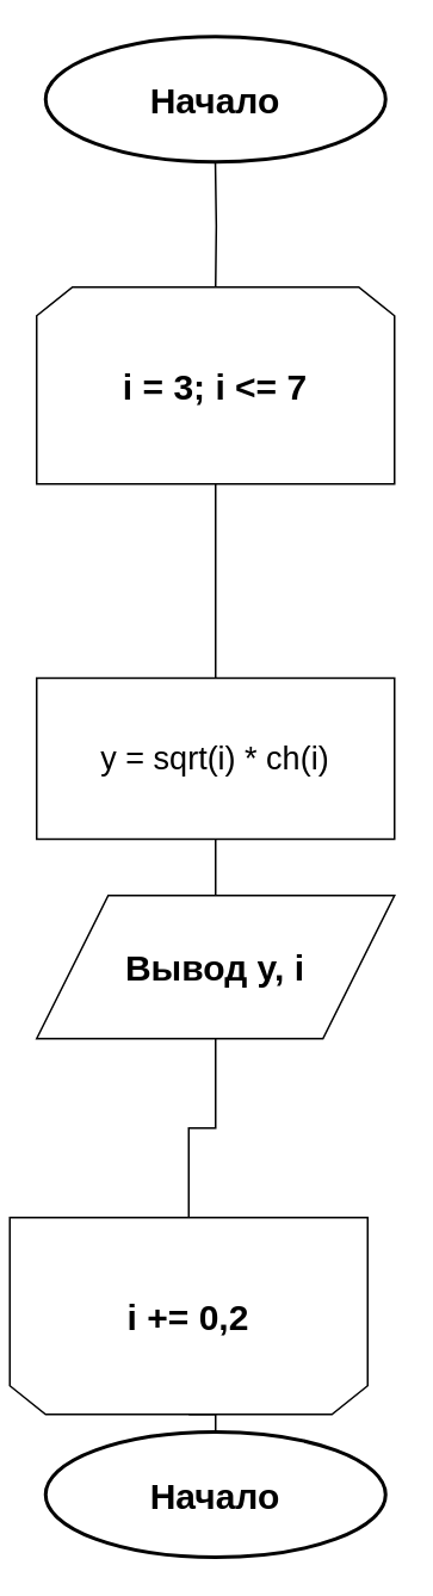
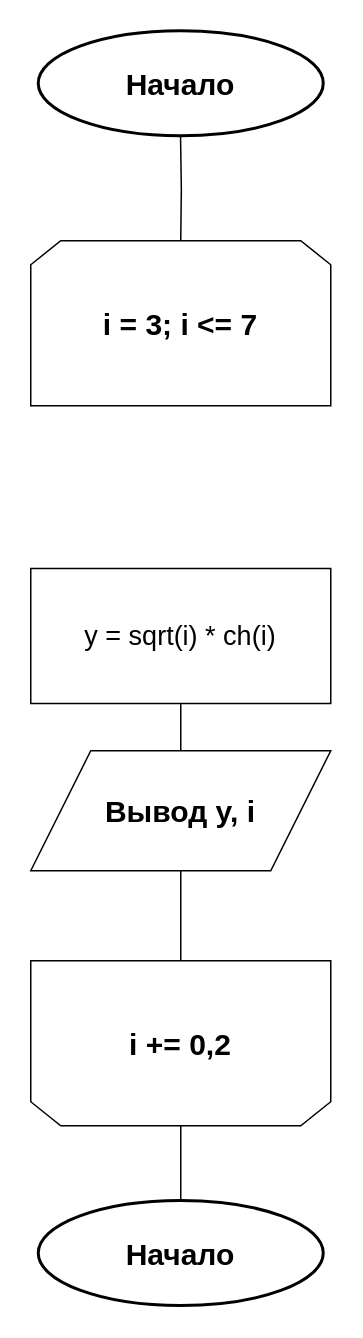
  <mxCell id="0" />
  <mxCell id="1" parent="0" />
  <mxCell id="2" style="edgeStyle=orthogonalEdgeStyle;rounded=0;orthogonalLoop=1;jettySize=auto;html=1;exitX=0.5;exitY=1;exitDx=0;exitDy=0;entryX=0.5;entryY=0;entryDx=0;entryDy=0;endArrow=none;endFill=0;" parent="1" target="3" edge="1"><mxGeometry relative="1" as="geometry"><mxPoint x="119.857" y="90.286" as="sourcePoint" /></mxGeometry></mxCell>
  <mxCell id="3" value="&lt;b&gt;&lt;font style=&quot;font-size: 20px&quot;&gt;i = 3; i &amp;lt;= 7&lt;/font&gt;&lt;/b&gt;" style="shape=loopLimit;whiteSpace=wrap;html=1;" parent="1" vertex="1"><mxGeometry x="20" y="160" width="200" height="110" as="geometry" /></mxCell>
- <mxCell id="4" style="edgeStyle=orthogonalEdgeStyle;rounded=0;orthogonalLoop=1;jettySize=auto;html=1;exitX=0.5;exitY=0;exitDx=0;exitDy=0;entryX=0.5;entryY=1;entryDx=0;entryDy=0;endArrow=none;endFill=0;" parent="1" source="6" target="3" edge="1"><mxGeometry relative="1" as="geometry" /></mxCell>
  <mxCell id="5" style="edgeStyle=orthogonalEdgeStyle;rounded=0;orthogonalLoop=1;jettySize=auto;html=1;exitX=0.5;exitY=1;exitDx=0;exitDy=0;entryX=0.5;entryY=0;entryDx=0;entryDy=0;endArrow=none;endFill=0;" parent="1" source="6" target="10" edge="1"><mxGeometry relative="1" as="geometry" /></mxCell>
  <mxCell id="6" value="&lt;span style=&quot;font-size: 18px&quot;&gt;y = sqrt(i) * ch(i)&lt;/span&gt;" style="rounded=0;whiteSpace=wrap;html=1;" parent="1" vertex="1"><mxGeometry x="20" y="378.5" width="200" height="90" as="geometry" /></mxCell>
  <mxCell id="7" style="edgeStyle=orthogonalEdgeStyle;rounded=0;orthogonalLoop=1;jettySize=auto;html=1;exitX=0.5;exitY=0;exitDx=0;exitDy=0;entryX=0.5;entryY=0;entryDx=0;entryDy=0;endArrow=none;endFill=0;" parent="1" source="8" edge="1"><mxGeometry relative="1" as="geometry"><mxPoint x="120" y="801" as="targetPoint" /></mxGeometry></mxCell>
- <mxCell id="8" value="&lt;b&gt;&lt;font style=&quot;font-size: 20px&quot;&gt;i += 0,2&lt;/font&gt;&lt;/b&gt;" style="shape=loopLimit;whiteSpace=wrap;html=1;direction=west;" parent="1" vertex="1"><mxGeometry x="5" y="680" width="200" height="110" as="geometry" /></mxCell>
+ <mxCell id="8" value="&lt;b&gt;&lt;font style=&quot;font-size: 20px&quot;&gt;i += 0,2&lt;/font&gt;&lt;/b&gt;" style="shape=loopLimit;whiteSpace=wrap;html=1;direction=west;" parent="1" vertex="1"><mxGeometry x="20" y="640" width="200" height="110" as="geometry" /></mxCell>
  <mxCell id="9" style="edgeStyle=orthogonalEdgeStyle;rounded=0;orthogonalLoop=1;jettySize=auto;html=1;exitX=0.5;exitY=1;exitDx=0;exitDy=0;entryX=0.5;entryY=1;entryDx=0;entryDy=0;endArrow=none;endFill=0;" parent="1" source="10" target="8" edge="1"><mxGeometry relative="1" as="geometry" /></mxCell>
  <mxCell id="10" value="&lt;font style=&quot;font-size: 20px&quot;&gt;&lt;b&gt;Вывод y, i&lt;/b&gt;&lt;/font&gt;&lt;span style=&quot;font-family: &amp;#34;helvetica&amp;#34; , &amp;#34;arial&amp;#34; , sans-serif ; font-size: 0px ; white-space: nowrap&quot;&gt;%3CmxGraphModel%3E%3Croot%3E%3CmxCell%20id%3D%220%22%2F%3E%3CmxCell%20id%3D%221%22%20parent%3D%220%22%2F%3E%3CmxCell%20id%3D%222%22%20value%3D%22%26lt%3Bb%20style%3D%26quot%3Bfont-size%3A%2020px%26quot%3B%26gt%3B%D0%9A%D0%BE%D0%BD%D0%B5%D1%86%26lt%3B%2Fb%26gt%3B%22%20style%3D%22rounded%3D1%3BwhiteSpace%3Dwrap%3Bhtml%3D1%3B%22%20vertex%3D%221%22%20parent%3D%221%22%3E%3CmxGeometry%20x%3D%22240%22%20y%3D%221332%22%20width%3D%22200%22%20height%3D%2260%22%20as%3D%22geometry%22%2F%3E%3C%2FmxCell%3E%3C%2Froot%3E%3C%2FmxGraphModel%3E&lt;/span&gt;" style="shape=parallelogram;perimeter=parallelogramPerimeter;whiteSpace=wrap;html=1;" parent="1" vertex="1"><mxGeometry x="20" y="500" width="200" height="80" as="geometry" /></mxCell>
  <mxCell id="11" value="&lt;b&gt;&lt;font style=&quot;font-size: 20px&quot;&gt;Начало&lt;/font&gt;&lt;/b&gt;" style="strokeWidth=2;html=1;shape=mxgraph.flowchart.start_1;whiteSpace=wrap;" vertex="1" parent="1"><mxGeometry x="25" width="190" height="70" as="geometry" y="20" /></mxCell>
  <mxCell id="12" value="&lt;b&gt;&lt;font style=&quot;font-size: 20px&quot;&gt;Начало&lt;/font&gt;&lt;/b&gt;" style="strokeWidth=2;html=1;shape=mxgraph.flowchart.start_1;whiteSpace=wrap;" vertex="1" parent="1"><mxGeometry x="25" y="799.863" width="190" height="70" as="geometry" /></mxCell>
